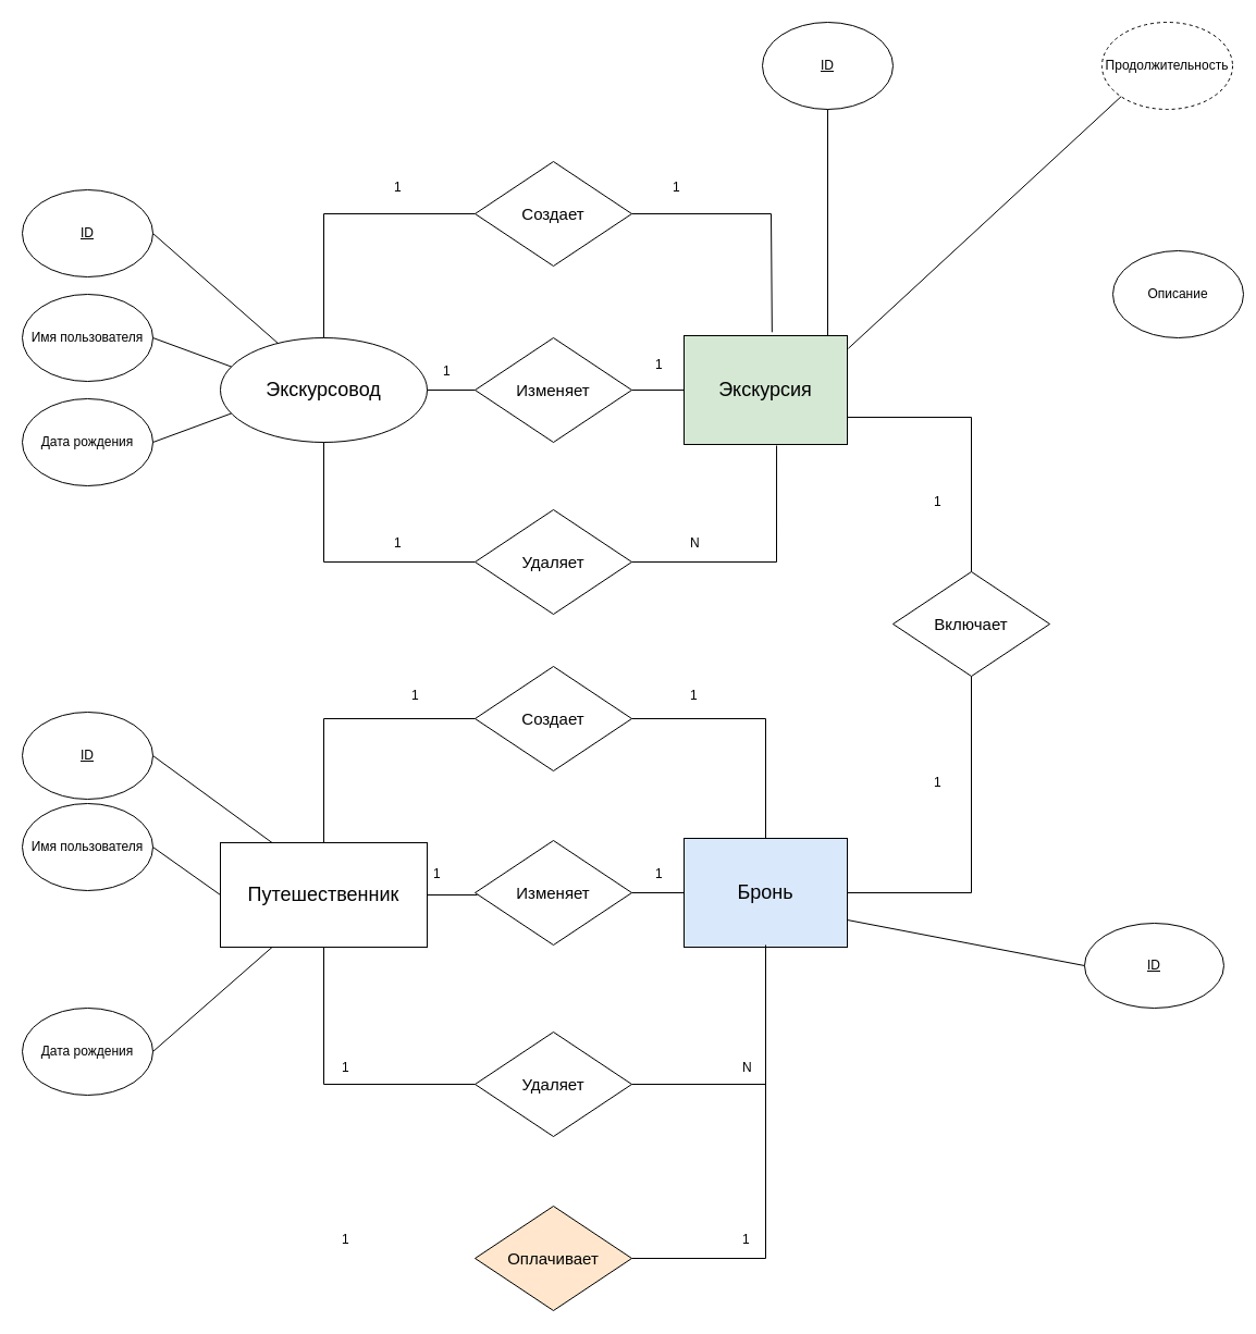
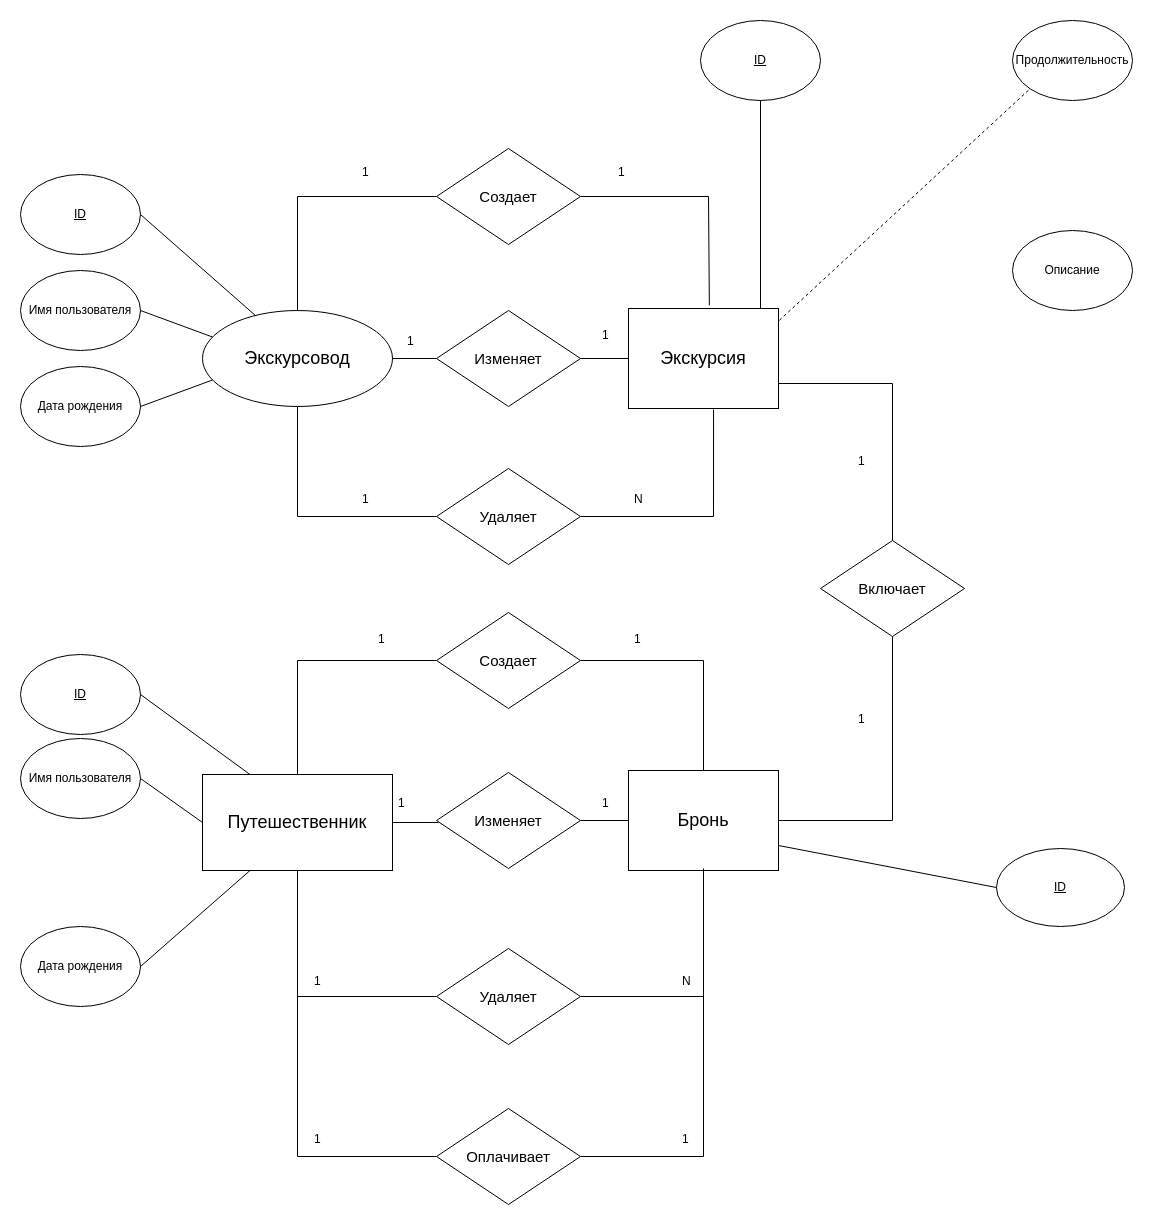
  <mxCell id="0" />
  <mxCell id="1" parent="0" />
  <mxCell id="2" value="&lt;span style=&quot;font-size: 18px;&quot;&gt;Путешественник&lt;/span&gt;" style="rounded=0;whiteSpace=wrap;html=1;" parent="1" vertex="1"><mxGeometry x="202" y="774" width="190" height="96" as="geometry" /></mxCell>
- <mxCell id="3" value="&lt;span style=&quot;font-size: 18px;&quot;&gt;Бронь&lt;/span&gt;" style="rounded=0;whiteSpace=wrap;html=1;fillColor=#dae8fc;" parent="1" vertex="1"><mxGeometry x="628" y="770" width="150" height="100" as="geometry" /></mxCell>
+ <mxCell id="3" value="&lt;span style=&quot;font-size: 18px;&quot;&gt;Бронь&lt;/span&gt;" style="rounded=0;whiteSpace=wrap;html=1;" parent="1" vertex="1"><mxGeometry x="628" y="770" width="150" height="100" as="geometry" /></mxCell>
  <mxCell id="4" style="edgeStyle=orthogonalEdgeStyle;rounded=0;orthogonalLoop=1;jettySize=auto;html=1;strokeColor=none;" parent="1" source="5" target="12" edge="1"><mxGeometry relative="1" as="geometry" /></mxCell>
  <mxCell id="5" value="&lt;font style=&quot;font-size: 18px;&quot;&gt;Экскурсовод&lt;/font&gt;" style="ellipse;whiteSpace=wrap;html=1;" parent="1" vertex="1"><mxGeometry x="202" y="310" width="190" height="96" as="geometry" /></mxCell>
- <mxCell id="6" value="&lt;font style=&quot;font-size: 18px;&quot;&gt;Экскурсия&lt;/font&gt;" style="rounded=0;whiteSpace=wrap;html=1;fillColor=#d5e8d4;" parent="1" vertex="1"><mxGeometry x="628" y="308" width="150" height="100" as="geometry" /></mxCell>
- <mxCell id="7" value="&lt;font style=&quot;font-size: 15px;&quot;&gt;Включает&lt;/font&gt;" style="rhombus;whiteSpace=wrap;html=1;" parent="1" vertex="1"><mxGeometry x="820" y="525" width="144" height="96" as="geometry" /></mxCell>
+ <mxCell id="6" value="&lt;font style=&quot;font-size: 18px;&quot;&gt;Экскурсия&lt;/font&gt;" style="rounded=0;whiteSpace=wrap;html=1;" parent="1" vertex="1"><mxGeometry x="628" y="308" width="150" height="100" as="geometry" /></mxCell>
+ <mxCell id="7" value="&lt;font style=&quot;font-size: 15px;&quot;&gt;Включает&lt;/font&gt;" style="rhombus;whiteSpace=wrap;html=1;" parent="1" vertex="1"><mxGeometry x="820" y="540" width="144" height="96" as="geometry" /></mxCell>
  <mxCell id="8" value="&lt;span style=&quot;font-size: 15px;&quot;&gt;Создает&lt;/span&gt;" style="rhombus;whiteSpace=wrap;html=1;" parent="1" vertex="1"><mxGeometry x="436" y="612" width="144" height="96" as="geometry" /></mxCell>
  <mxCell id="9" value="&lt;font style=&quot;font-size: 15px;&quot;&gt;Изменяет&lt;/font&gt;" style="rhombus;whiteSpace=wrap;html=1;" parent="1" vertex="1"><mxGeometry x="436" y="772" width="144" height="96" as="geometry" /></mxCell>
  <mxCell id="10" value="&lt;font style=&quot;font-size: 15px;&quot;&gt;Удаляет&lt;/font&gt;" style="rhombus;whiteSpace=wrap;html=1;" parent="1" vertex="1"><mxGeometry x="436" y="948" width="144" height="96" as="geometry" /></mxCell>
  <mxCell id="11" value="&lt;font style=&quot;font-size: 15px;&quot;&gt;Создает&lt;/font&gt;" style="rhombus;whiteSpace=wrap;html=1;" parent="1" vertex="1"><mxGeometry x="436" y="148" width="144" height="96" as="geometry" /></mxCell>
  <mxCell id="12" value="&lt;font style=&quot;font-size: 15px;&quot;&gt;Изменяет&lt;/font&gt;" style="rhombus;whiteSpace=wrap;html=1;" parent="1" vertex="1"><mxGeometry x="436" y="310" width="144" height="96" as="geometry" /></mxCell>
  <mxCell id="13" value="&lt;font style=&quot;font-size: 15px;&quot;&gt;Удаляет&lt;/font&gt;" style="rhombus;whiteSpace=wrap;html=1;" parent="1" vertex="1"><mxGeometry x="436" y="468" width="144" height="96" as="geometry" /></mxCell>
  <mxCell id="14" value="&lt;u&gt;ID&lt;/u&gt;" style="ellipse;whiteSpace=wrap;html=1;" parent="1" vertex="1"><mxGeometry x="700" y="20" width="120" height="80" as="geometry" /></mxCell>
- <mxCell id="15" value="Описание" style="ellipse;whiteSpace=wrap;html=1;" parent="1" vertex="1"><mxGeometry x="1022" y="230" width="120" height="80" as="geometry" /></mxCell>
+ <mxCell id="15" value="Описание" style="ellipse;whiteSpace=wrap;html=1;" parent="1" vertex="1"><mxGeometry x="1012" y="230" width="120" height="80" as="geometry" /></mxCell>
  <mxCell id="16" value="&lt;u&gt;ID&lt;/u&gt;" style="ellipse;whiteSpace=wrap;html=1;" parent="1" vertex="1"><mxGeometry x="20" y="174" width="120" height="80" as="geometry" /></mxCell>
  <mxCell id="17" value="Имя пользователя" style="ellipse;whiteSpace=wrap;html=1;" parent="1" vertex="1"><mxGeometry x="20" y="270" width="120" height="80" as="geometry" /></mxCell>
  <mxCell id="18" value="Дата рождения" style="ellipse;whiteSpace=wrap;html=1;" parent="1" vertex="1"><mxGeometry x="20" y="366" width="120" height="80" as="geometry" /></mxCell>
  <mxCell id="19" value="&lt;u&gt;ID&lt;/u&gt;" style="ellipse;whiteSpace=wrap;html=1;" parent="1" vertex="1"><mxGeometry x="20" y="654" width="120" height="80" as="geometry" /></mxCell>
  <mxCell id="20" value="Имя пользователя" style="ellipse;whiteSpace=wrap;html=1;" parent="1" vertex="1"><mxGeometry x="20" y="738" width="120" height="80" as="geometry" /></mxCell>
  <mxCell id="21" value="Дата рождения" style="ellipse;whiteSpace=wrap;html=1;" parent="1" vertex="1"><mxGeometry x="20" y="926" width="120" height="80" as="geometry" /></mxCell>
  <mxCell id="22" value="&lt;u&gt;ID&lt;/u&gt;" style="ellipse;whiteSpace=wrap;html=1;" parent="1" vertex="1"><mxGeometry x="996" y="848" width="128" height="78" as="geometry" /></mxCell>
- <mxCell id="23" value="&lt;span style=&quot;font-size: 15px;&quot;&gt;Оплачивает&lt;/span&gt;" style="rhombus;whiteSpace=wrap;html=1;fillColor=#ffe6cc;" parent="1" vertex="1"><mxGeometry x="436" y="1108" width="144" height="96" as="geometry" /></mxCell>
+ <mxCell id="23" value="&lt;span style=&quot;font-size: 15px;&quot;&gt;Оплачивает&lt;/span&gt;" style="rhombus;whiteSpace=wrap;html=1;" parent="1" vertex="1"><mxGeometry x="436" y="1108" width="144" height="96" as="geometry" /></mxCell>
  <mxCell id="24" value="1" style="text;strokeColor=none;fillColor=none;align=left;verticalAlign=middle;spacingLeft=4;spacingRight=4;overflow=hidden;points=[[0,0.5],[1,0.5]];portConstraint=eastwest;rotatable=0;whiteSpace=wrap;html=1;" parent="1" vertex="1"><mxGeometry x="676" y="1124" width="128" height="30" as="geometry" /></mxCell>
  <mxCell id="25" value="1" style="text;strokeColor=none;fillColor=none;align=left;verticalAlign=middle;spacingLeft=4;spacingRight=4;overflow=hidden;points=[[0,0.5],[1,0.5]];portConstraint=eastwest;rotatable=0;whiteSpace=wrap;html=1;" parent="1" vertex="1"><mxGeometry x="308" y="1124" width="128" height="30" as="geometry" /></mxCell>
  <mxCell id="26" value="1" style="text;strokeColor=none;fillColor=none;align=left;verticalAlign=middle;spacingLeft=4;spacingRight=4;overflow=hidden;points=[[0,0.5],[1,0.5]];portConstraint=eastwest;rotatable=0;whiteSpace=wrap;html=1;" parent="1" vertex="1"><mxGeometry x="852" y="446" width="128" height="30" as="geometry" /></mxCell>
  <mxCell id="27" value="1" style="text;strokeColor=none;fillColor=none;align=left;verticalAlign=middle;spacingLeft=4;spacingRight=4;overflow=hidden;points=[[0,0.5],[1,0.5]];portConstraint=eastwest;rotatable=0;whiteSpace=wrap;html=1;" parent="1" vertex="1"><mxGeometry x="852" y="704" width="128" height="30" as="geometry" /></mxCell>
  <mxCell id="28" value="" style="endArrow=none;html=1;rounded=0;exitX=1;exitY=0.5;exitDx=0;exitDy=0;entryX=0.25;entryY=0;entryDx=0;entryDy=0;" parent="1" source="19" target="2" edge="1"><mxGeometry width="50" height="50" relative="1" as="geometry"><mxPoint x="340" y="774" as="sourcePoint" /><mxPoint x="390" y="724" as="targetPoint" /></mxGeometry></mxCell>
  <mxCell id="29" value="" style="endArrow=none;html=1;rounded=0;exitX=1;exitY=0.5;exitDx=0;exitDy=0;entryX=0;entryY=0.5;entryDx=0;entryDy=0;" parent="1" source="20" target="2" edge="1"><mxGeometry width="50" height="50" relative="1" as="geometry"><mxPoint x="340" y="774" as="sourcePoint" /><mxPoint x="390" y="724" as="targetPoint" /></mxGeometry></mxCell>
  <mxCell id="30" value="" style="endArrow=none;html=1;rounded=0;exitX=1;exitY=0.5;exitDx=0;exitDy=0;entryX=0.25;entryY=1;entryDx=0;entryDy=0;" parent="1" source="21" target="2" edge="1"><mxGeometry width="50" height="50" relative="1" as="geometry"><mxPoint x="340" y="774" as="sourcePoint" /><mxPoint x="390" y="724" as="targetPoint" /></mxGeometry></mxCell>
  <mxCell id="31" value="1" style="text;strokeColor=none;fillColor=none;align=left;verticalAlign=middle;spacingLeft=4;spacingRight=4;overflow=hidden;points=[[0,0.5],[1,0.5]];portConstraint=eastwest;rotatable=0;whiteSpace=wrap;html=1;" parent="1" vertex="1"><mxGeometry x="308" y="966" width="128" height="30" as="geometry" /></mxCell>
  <mxCell id="32" value="N" style="text;strokeColor=none;fillColor=none;align=left;verticalAlign=middle;spacingLeft=4;spacingRight=4;overflow=hidden;points=[[0,0.5],[1,0.5]];portConstraint=eastwest;rotatable=0;whiteSpace=wrap;html=1;" parent="1" vertex="1"><mxGeometry x="676" y="966" width="128" height="30" as="geometry" /></mxCell>
  <mxCell id="33" value="1" style="text;strokeColor=none;fillColor=none;align=left;verticalAlign=middle;spacingLeft=4;spacingRight=4;overflow=hidden;points=[[0,0.5],[1,0.5]];portConstraint=eastwest;rotatable=0;whiteSpace=wrap;html=1;" parent="1" vertex="1"><mxGeometry x="392" y="788" width="128" height="30" as="geometry" /></mxCell>
  <mxCell id="34" value="1" style="text;strokeColor=none;fillColor=none;align=left;verticalAlign=middle;spacingLeft=4;spacingRight=4;overflow=hidden;points=[[0,0.5],[1,0.5]];portConstraint=eastwest;rotatable=0;whiteSpace=wrap;html=1;" parent="1" vertex="1"><mxGeometry x="596" y="788" width="128" height="30" as="geometry" /></mxCell>
  <mxCell id="35" value="1" style="text;strokeColor=none;fillColor=none;align=left;verticalAlign=middle;spacingLeft=4;spacingRight=4;overflow=hidden;points=[[0,0.5],[1,0.5]];portConstraint=eastwest;rotatable=0;whiteSpace=wrap;html=1;" parent="1" vertex="1"><mxGeometry x="356" y="484" width="128" height="30" as="geometry" /></mxCell>
  <mxCell id="36" value="1" style="text;strokeColor=none;fillColor=none;align=left;verticalAlign=middle;spacingLeft=4;spacingRight=4;overflow=hidden;points=[[0,0.5],[1,0.5]];portConstraint=eastwest;rotatable=0;whiteSpace=wrap;html=1;" parent="1" vertex="1"><mxGeometry x="628" y="624" width="128" height="30" as="geometry" /></mxCell>
  <mxCell id="37" value="" style="endArrow=none;html=1;rounded=0;exitX=1;exitY=0.5;exitDx=0;exitDy=0;entryX=0.359;entryY=1.133;entryDx=0;entryDy=0;entryPerimeter=0;" parent="1" source="2" target="33" edge="1"><mxGeometry width="50" height="50" relative="1" as="geometry"><mxPoint x="516" y="774" as="sourcePoint" /><mxPoint x="566" y="724" as="targetPoint" /></mxGeometry></mxCell>
  <mxCell id="38" value="" style="endArrow=none;html=1;rounded=0;entryX=0;entryY=0.5;entryDx=0;entryDy=0;exitX=1;exitY=0.5;exitDx=0;exitDy=0;" parent="1" source="9" target="3" edge="1"><mxGeometry width="50" height="50" relative="1" as="geometry"><mxPoint x="516" y="774" as="sourcePoint" /><mxPoint x="566" y="724" as="targetPoint" /></mxGeometry></mxCell>
  <mxCell id="39" value="" style="endArrow=none;html=1;rounded=0;exitX=0.5;exitY=0;exitDx=0;exitDy=0;entryX=0;entryY=0.5;entryDx=0;entryDy=0;" parent="1" source="2" target="8" edge="1"><mxGeometry width="50" height="50" relative="1" as="geometry"><mxPoint x="516" y="774" as="sourcePoint" /><mxPoint x="566" y="724" as="targetPoint" /><Array as="points"><mxPoint x="297" y="660" /></Array></mxGeometry></mxCell>
  <mxCell id="40" value="" style="endArrow=none;html=1;rounded=0;entryX=1;entryY=0.5;entryDx=0;entryDy=0;exitX=0.5;exitY=0;exitDx=0;exitDy=0;" parent="1" source="3" target="8" edge="1"><mxGeometry width="50" height="50" relative="1" as="geometry"><mxPoint x="516" y="774" as="sourcePoint" /><mxPoint x="566" y="724" as="targetPoint" /><Array as="points"><mxPoint x="703" y="660" /></Array></mxGeometry></mxCell>
  <mxCell id="41" value="" style="endArrow=none;html=1;rounded=0;exitX=0.5;exitY=1;exitDx=0;exitDy=0;entryX=0;entryY=0.5;entryDx=0;entryDy=0;" parent="1" source="2" target="10" edge="1"><mxGeometry width="50" height="50" relative="1" as="geometry"><mxPoint x="516" y="774" as="sourcePoint" /><mxPoint x="566" y="724" as="targetPoint" /><Array as="points"><mxPoint x="297" y="996" /></Array></mxGeometry></mxCell>
+ <mxCell id="42" value="" style="endArrow=none;html=1;rounded=0;exitX=0.5;exitY=1;exitDx=0;exitDy=0;entryX=0;entryY=0.5;entryDx=0;entryDy=0;" parent="1" source="2" target="23" edge="1"><mxGeometry width="50" height="50" relative="1" as="geometry"><mxPoint x="484" y="1046" as="sourcePoint" /><mxPoint x="534" y="996" as="targetPoint" /><Array as="points"><mxPoint x="297" y="1156" /></Array></mxGeometry></mxCell>
  <mxCell id="43" value="" style="endArrow=none;html=1;rounded=0;entryX=0.5;entryY=1;entryDx=0;entryDy=0;exitX=1;exitY=0.5;exitDx=0;exitDy=0;" parent="1" source="23" target="3" edge="1"><mxGeometry width="50" height="50" relative="1" as="geometry"><mxPoint x="484" y="1046" as="sourcePoint" /><mxPoint x="534" y="996" as="targetPoint" /><Array as="points"><mxPoint x="703" y="1156" /></Array></mxGeometry></mxCell>
  <mxCell id="44" value="" style="endArrow=none;html=1;rounded=0;exitX=1;exitY=0.5;exitDx=0;exitDy=0;" parent="1" edge="1"><mxGeometry width="50" height="50" relative="1" as="geometry"><mxPoint x="580" y="996" as="sourcePoint" /><mxPoint x="703" y="868" as="targetPoint" /><Array as="points"><mxPoint x="703" y="996" /></Array></mxGeometry></mxCell>
  <mxCell id="45" value="" style="endArrow=none;html=1;rounded=0;exitX=1;exitY=0.75;exitDx=0;exitDy=0;entryX=0;entryY=0.5;entryDx=0;entryDy=0;" edge="1" parent="1" source="3" target="22"><mxGeometry width="50" height="50" relative="1" as="geometry"><mxPoint x="884" y="806" as="sourcePoint" /><mxPoint x="934" y="756" as="targetPoint" /></mxGeometry></mxCell>
  <mxCell id="46" value="" style="endArrow=none;html=1;rounded=0;exitX=1;exitY=0.5;exitDx=0;exitDy=0;entryX=0.5;entryY=1;entryDx=0;entryDy=0;" edge="1" parent="1" source="3" target="7"><mxGeometry width="50" height="50" relative="1" as="geometry"><mxPoint x="692" y="678" as="sourcePoint" /><mxPoint x="742" y="628" as="targetPoint" /><Array as="points"><mxPoint x="892" y="820" /></Array></mxGeometry></mxCell>
  <mxCell id="47" value="" style="endArrow=none;html=1;rounded=0;entryX=1;entryY=0.75;entryDx=0;entryDy=0;exitX=0.5;exitY=0;exitDx=0;exitDy=0;" edge="1" parent="1" source="7" target="6"><mxGeometry width="50" height="50" relative="1" as="geometry"><mxPoint x="596" y="534" as="sourcePoint" /><mxPoint x="646" y="484" as="targetPoint" /><Array as="points"><mxPoint x="892" y="383" /></Array></mxGeometry></mxCell>
  <mxCell id="48" value="" style="endArrow=none;html=1;rounded=0;exitX=1;exitY=0.5;exitDx=0;exitDy=0;entryX=0;entryY=0.5;entryDx=0;entryDy=0;" edge="1" parent="1" source="5" target="12"><mxGeometry width="50" height="50" relative="1" as="geometry"><mxPoint x="484" y="598" as="sourcePoint" /><mxPoint x="534" y="548" as="targetPoint" /></mxGeometry></mxCell>
  <mxCell id="49" value="" style="endArrow=none;html=1;rounded=0;exitX=1;exitY=0.5;exitDx=0;exitDy=0;entryX=0;entryY=0.5;entryDx=0;entryDy=0;" edge="1" parent="1" source="12" target="6"><mxGeometry width="50" height="50" relative="1" as="geometry"><mxPoint x="484" y="598" as="sourcePoint" /><mxPoint x="534" y="548" as="targetPoint" /></mxGeometry></mxCell>
  <mxCell id="50" value="" style="endArrow=none;html=1;rounded=0;exitX=0.5;exitY=0;exitDx=0;exitDy=0;entryX=0;entryY=0.5;entryDx=0;entryDy=0;" edge="1" parent="1" source="5" target="11"><mxGeometry width="50" height="50" relative="1" as="geometry"><mxPoint x="484" y="598" as="sourcePoint" /><mxPoint x="534" y="548" as="targetPoint" /><Array as="points"><mxPoint x="297" y="196" /></Array></mxGeometry></mxCell>
  <mxCell id="51" value="" style="endArrow=none;html=1;rounded=0;exitX=1;exitY=0.5;exitDx=0;exitDy=0;entryX=0.539;entryY=-0.032;entryDx=0;entryDy=0;entryPerimeter=0;" edge="1" parent="1" source="11" target="6"><mxGeometry width="50" height="50" relative="1" as="geometry"><mxPoint x="313" y="326" as="sourcePoint" /><mxPoint x="452" y="212" as="targetPoint" /><Array as="points"><mxPoint x="708" y="196" /></Array></mxGeometry></mxCell>
  <mxCell id="52" value="" style="endArrow=none;html=1;rounded=0;exitX=0.5;exitY=1;exitDx=0;exitDy=0;entryX=0;entryY=0.5;entryDx=0;entryDy=0;" edge="1" parent="1" source="5" target="13"><mxGeometry width="50" height="50" relative="1" as="geometry"><mxPoint x="484" y="502" as="sourcePoint" /><mxPoint x="534" y="452" as="targetPoint" /><Array as="points"><mxPoint x="297" y="516" /></Array></mxGeometry></mxCell>
  <mxCell id="53" value="" style="endArrow=none;html=1;rounded=0;entryX=0.567;entryY=1.01;entryDx=0;entryDy=0;entryPerimeter=0;exitX=1;exitY=0.5;exitDx=0;exitDy=0;" edge="1" parent="1" source="13" target="6"><mxGeometry width="50" height="50" relative="1" as="geometry"><mxPoint x="484" y="502" as="sourcePoint" /><mxPoint x="534" y="452" as="targetPoint" /><Array as="points"><mxPoint x="713" y="516" /></Array></mxGeometry></mxCell>
  <mxCell id="54" value="" style="endArrow=none;html=1;rounded=0;exitX=1;exitY=0.5;exitDx=0;exitDy=0;entryX=0;entryY=0.75;entryDx=0;entryDy=0;" edge="1" parent="1" source="18" target="5"><mxGeometry width="50" height="50" relative="1" as="geometry"><mxPoint x="356" y="566" as="sourcePoint" /><mxPoint x="406" y="516" as="targetPoint" /></mxGeometry></mxCell>
  <mxCell id="55" value="" style="endArrow=none;html=1;rounded=0;exitX=1;exitY=0.5;exitDx=0;exitDy=0;entryX=0;entryY=0.25;entryDx=0;entryDy=0;" edge="1" parent="1" source="17" target="5"><mxGeometry width="50" height="50" relative="1" as="geometry"><mxPoint x="356" y="566" as="sourcePoint" /><mxPoint x="196" y="340" as="targetPoint" /></mxGeometry></mxCell>
  <mxCell id="56" value="" style="endArrow=none;html=1;rounded=0;exitX=1;exitY=0.5;exitDx=0;exitDy=0;entryX=0.25;entryY=0;entryDx=0;entryDy=0;" edge="1" parent="1" source="16" target="5"><mxGeometry width="50" height="50" relative="1" as="geometry"><mxPoint x="356" y="566" as="sourcePoint" /><mxPoint x="406" y="516" as="targetPoint" /></mxGeometry></mxCell>
- <mxCell id="57" value="Продолжительность" style="ellipse;whiteSpace=wrap;html=1;dashed=1;" vertex="1" parent="1"><mxGeometry x="1012" y="20" width="120" height="80" as="geometry" /></mxCell>
+ <mxCell id="57" value="Продолжительность" style="ellipse;whiteSpace=wrap;html=1;" vertex="1" parent="1"><mxGeometry x="1012" y="20" width="120" height="80" as="geometry" /></mxCell>
  <mxCell id="58" value="" style="endArrow=none;html=1;rounded=0;exitX=0.5;exitY=1;exitDx=0;exitDy=0;" edge="1" parent="1" source="14"><mxGeometry width="50" height="50" relative="1" as="geometry"><mxPoint x="708" y="390" as="sourcePoint" /><mxPoint x="760" y="308" as="targetPoint" /></mxGeometry></mxCell>
- <mxCell id="59" value="" style="endArrow=none;html=1;rounded=0;entryX=0;entryY=1;entryDx=0;entryDy=0;exitX=1.006;exitY=0.118;exitDx=0;exitDy=0;exitPerimeter=0;" edge="1" parent="1" source="6" target="57"><mxGeometry width="50" height="50" relative="1" as="geometry"><mxPoint x="708" y="390" as="sourcePoint" /><mxPoint x="758" y="340" as="targetPoint" /></mxGeometry></mxCell>
+ <mxCell id="59" value="" style="endArrow=none;html=1;rounded=0;entryX=0;entryY=1;entryDx=0;entryDy=0;exitX=1.006;exitY=0.118;exitDx=0;exitDy=0;exitPerimeter=0;dashed=1;" edge="1" parent="1" source="6" target="57"><mxGeometry width="50" height="50" relative="1" as="geometry"><mxPoint x="708" y="390" as="sourcePoint" /><mxPoint x="758" y="340" as="targetPoint" /></mxGeometry></mxCell>
  <mxCell id="60" value="1" style="text;strokeColor=none;fillColor=none;align=left;verticalAlign=middle;spacingLeft=4;spacingRight=4;overflow=hidden;points=[[0,0.5],[1,0.5]];portConstraint=eastwest;rotatable=0;whiteSpace=wrap;html=1;" vertex="1" parent="1"><mxGeometry x="372" y="624" width="128" height="30" as="geometry" /></mxCell>
  <mxCell id="61" value="N" style="text;strokeColor=none;fillColor=none;align=left;verticalAlign=middle;spacingLeft=4;spacingRight=4;overflow=hidden;points=[[0,0.5],[1,0.5]];portConstraint=eastwest;rotatable=0;whiteSpace=wrap;html=1;" vertex="1" parent="1"><mxGeometry x="628" y="484" width="128" height="30" as="geometry" /></mxCell>
  <mxCell id="62" value="1" style="text;strokeColor=none;fillColor=none;align=left;verticalAlign=middle;spacingLeft=4;spacingRight=4;overflow=hidden;points=[[0,0.5],[1,0.5]];portConstraint=eastwest;rotatable=0;whiteSpace=wrap;html=1;" vertex="1" parent="1"><mxGeometry x="401" y="326" width="128" height="30" as="geometry" /></mxCell>
  <mxCell id="63" value="1" style="text;strokeColor=none;fillColor=none;align=left;verticalAlign=middle;spacingLeft=4;spacingRight=4;overflow=hidden;points=[[0,0.5],[1,0.5]];portConstraint=eastwest;rotatable=0;whiteSpace=wrap;html=1;" vertex="1" parent="1"><mxGeometry x="596" y="320" width="128" height="30" as="geometry" /></mxCell>
  <mxCell id="64" value="1" style="text;strokeColor=none;fillColor=none;align=left;verticalAlign=middle;spacingLeft=4;spacingRight=4;overflow=hidden;points=[[0,0.5],[1,0.5]];portConstraint=eastwest;rotatable=0;whiteSpace=wrap;html=1;" vertex="1" parent="1"><mxGeometry x="356" y="157" width="128" height="30" as="geometry" /></mxCell>
  <mxCell id="65" value="1" style="text;strokeColor=none;fillColor=none;align=left;verticalAlign=middle;spacingLeft=4;spacingRight=4;overflow=hidden;points=[[0,0.5],[1,0.5]];portConstraint=eastwest;rotatable=0;whiteSpace=wrap;html=1;" vertex="1" parent="1"><mxGeometry x="612" y="157" width="128" height="30" as="geometry" /></mxCell>
